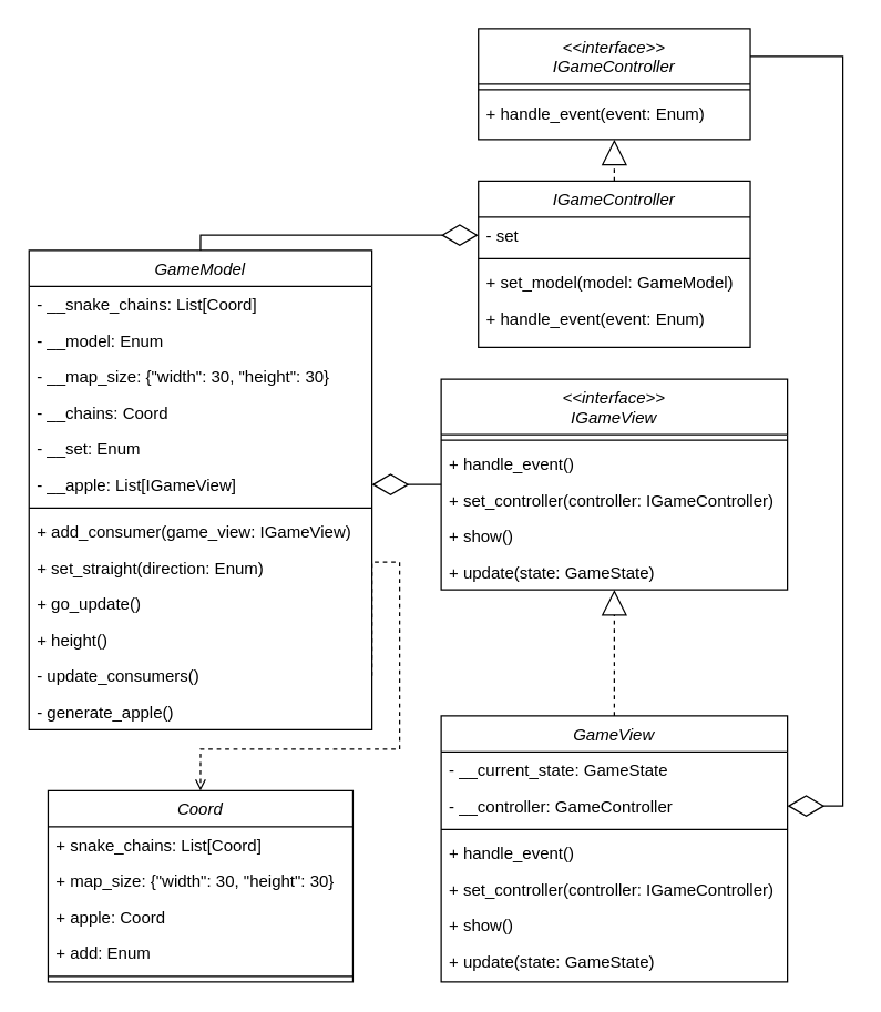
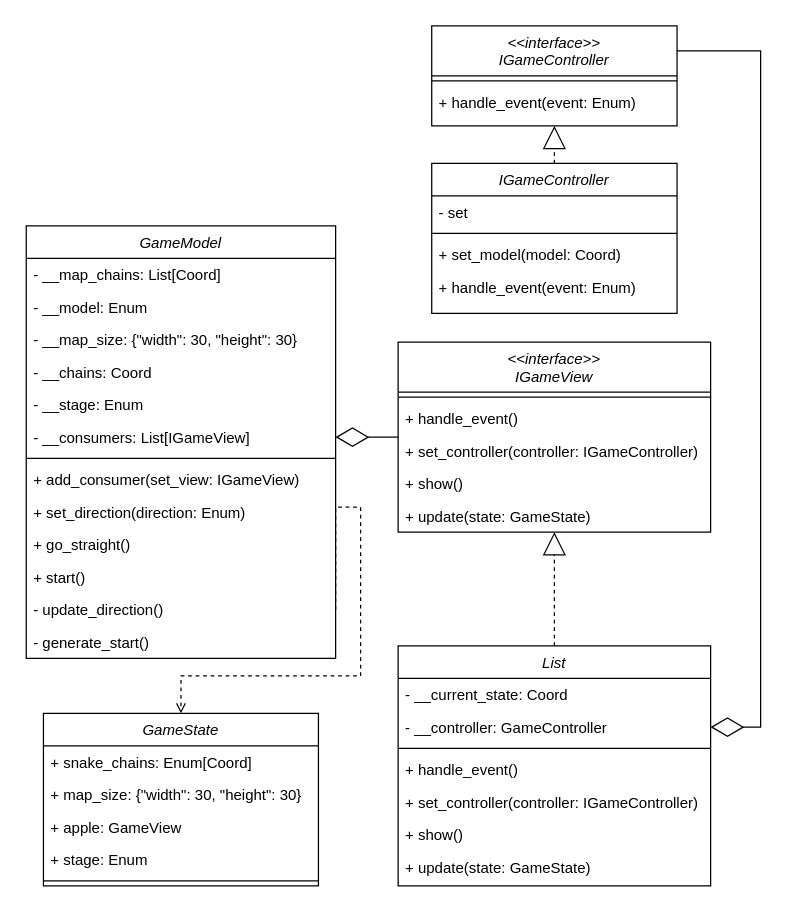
  <mxCell id="0" />
  <mxCell id="1" parent="0" />
  <mxCell id="2" value="IGameController" style="swimlane;fontStyle=2;align=center;verticalAlign=top;childLayout=stackLayout;horizontal=1;startSize=26;horizontalStack=0;resizeParent=1;resizeLast=0;collapsible=1;marginBottom=0;rounded=0;shadow=0;strokeWidth=1;" parent="1" vertex="1"><mxGeometry x="344.88" y="130" width="196.25" height="120" as="geometry"><mxRectangle x="230" y="140" width="160" height="26" as="alternateBounds" /></mxGeometry></mxCell>
  <mxCell id="3" value="- set" style="text;align=left;verticalAlign=top;spacingLeft=4;spacingRight=4;overflow=hidden;rotatable=0;points=[[0,0.5],[1,0.5]];portConstraint=eastwest;" vertex="1" parent="2"><mxGeometry y="26" width="196.25" height="26" as="geometry" /></mxCell>
  <mxCell id="4" value="" style="line;html=1;strokeWidth=1;align=left;verticalAlign=middle;spacingTop=-1;spacingLeft=3;spacingRight=3;rotatable=0;labelPosition=right;points=[];portConstraint=eastwest;" parent="2" vertex="1"><mxGeometry y="52" width="196.25" height="8" as="geometry" /></mxCell>
- <mxCell id="5" value="+ set_model(model: GameModel)" style="text;align=left;verticalAlign=top;spacingLeft=4;spacingRight=4;overflow=hidden;rotatable=0;points=[[0,0.5],[1,0.5]];portConstraint=eastwest;" vertex="1" parent="2"><mxGeometry y="60" width="196.25" height="26" as="geometry" /></mxCell>
+ <mxCell id="5" value="+ set_model(model: Coord)" style="text;align=left;verticalAlign=top;spacingLeft=4;spacingRight=4;overflow=hidden;rotatable=0;points=[[0,0.5],[1,0.5]];portConstraint=eastwest;" vertex="1" parent="2"><mxGeometry y="60" width="196.25" height="26" as="geometry" /></mxCell>
  <mxCell id="6" value="+ handle_event(event: Enum)" style="text;align=left;verticalAlign=top;spacingLeft=4;spacingRight=4;overflow=hidden;rotatable=0;points=[[0,0.5],[1,0.5]];portConstraint=eastwest;" vertex="1" parent="2"><mxGeometry y="86" width="196.25" height="26" as="geometry" /></mxCell>
  <mxCell id="7" style="edgeStyle=orthogonalEdgeStyle;rounded=0;orthogonalLoop=1;jettySize=auto;html=1;dashed=1;entryX=0.5;entryY=0;entryDx=0;entryDy=0;exitX=1;exitY=0.5;exitDx=0;exitDy=0;endArrow=open;" edge="1" parent="1" source="20" target="31"><mxGeometry relative="1" as="geometry"><Array as="points"><mxPoint x="268" y="405" /><mxPoint x="288" y="405" /><mxPoint x="288" y="540" /><mxPoint x="144" y="540" /></Array></mxGeometry></mxCell>
  <mxCell id="8" value="GameModel" style="swimlane;fontStyle=2;align=center;verticalAlign=top;childLayout=stackLayout;horizontal=1;startSize=26;horizontalStack=0;resizeParent=1;resizeLast=0;collapsible=1;marginBottom=0;rounded=0;shadow=0;strokeWidth=1;" parent="1" vertex="1"><mxGeometry x="20.5" y="180" width="247.5" height="346" as="geometry"><mxRectangle x="340" y="380" width="170" height="26" as="alternateBounds" /></mxGeometry></mxCell>
- <mxCell id="9" value="- __snake_chains: List[Coord]" style="text;align=left;verticalAlign=top;spacingLeft=4;spacingRight=4;overflow=hidden;rotatable=0;points=[[0,0.5],[1,0.5]];portConstraint=eastwest;" parent="8" vertex="1"><mxGeometry y="26" width="247.5" height="26" as="geometry" /></mxCell>
+ <mxCell id="9" value="- __map_chains: List[Coord]" style="text;align=left;verticalAlign=top;spacingLeft=4;spacingRight=4;overflow=hidden;rotatable=0;points=[[0,0.5],[1,0.5]];portConstraint=eastwest;" parent="8" vertex="1"><mxGeometry y="26" width="247.5" height="26" as="geometry" /></mxCell>
  <mxCell id="10" value="- __model: Enum" style="text;align=left;verticalAlign=top;spacingLeft=4;spacingRight=4;overflow=hidden;rotatable=0;points=[[0,0.5],[1,0.5]];portConstraint=eastwest;" vertex="1" parent="8"><mxGeometry y="52" width="247.5" height="26" as="geometry" /></mxCell>
  <mxCell id="11" value="- __map_size: {&quot;width&quot;: 30, &quot;height&quot;: 30}" style="text;align=left;verticalAlign=top;spacingLeft=4;spacingRight=4;overflow=hidden;rotatable=0;points=[[0,0.5],[1,0.5]];portConstraint=eastwest;" vertex="1" parent="8"><mxGeometry y="78" width="247.5" height="26" as="geometry" /></mxCell>
  <mxCell id="12" value="- __chains: Coord" style="text;align=left;verticalAlign=top;spacingLeft=4;spacingRight=4;overflow=hidden;rotatable=0;points=[[0,0.5],[1,0.5]];portConstraint=eastwest;" vertex="1" parent="8"><mxGeometry y="104" width="247.5" height="26" as="geometry" /></mxCell>
- <mxCell id="13" value="- __set: Enum" style="text;align=left;verticalAlign=top;spacingLeft=4;spacingRight=4;overflow=hidden;rotatable=0;points=[[0,0.5],[1,0.5]];portConstraint=eastwest;" vertex="1" parent="8"><mxGeometry y="130" width="247.5" height="26" as="geometry" /></mxCell>
- <mxCell id="14" value="- __apple: List[IGameView]" style="text;align=left;verticalAlign=top;spacingLeft=4;spacingRight=4;overflow=hidden;rotatable=0;points=[[0,0.5],[1,0.5]];portConstraint=eastwest;" vertex="1" parent="8"><mxGeometry y="156" width="247.5" height="26" as="geometry" /></mxCell>
+ <mxCell id="13" value="- __stage: Enum" style="text;align=left;verticalAlign=top;spacingLeft=4;spacingRight=4;overflow=hidden;rotatable=0;points=[[0,0.5],[1,0.5]];portConstraint=eastwest;" vertex="1" parent="8"><mxGeometry y="130" width="247.5" height="26" as="geometry" /></mxCell>
+ <mxCell id="14" value="- __consumers: List[IGameView]" style="text;align=left;verticalAlign=top;spacingLeft=4;spacingRight=4;overflow=hidden;rotatable=0;points=[[0,0.5],[1,0.5]];portConstraint=eastwest;" vertex="1" parent="8"><mxGeometry y="156" width="247.5" height="26" as="geometry" /></mxCell>
  <mxCell id="15" value="" style="line;html=1;strokeWidth=1;align=left;verticalAlign=middle;spacingTop=-1;spacingLeft=3;spacingRight=3;rotatable=0;labelPosition=right;points=[];portConstraint=eastwest;" parent="8" vertex="1"><mxGeometry y="182" width="247.5" height="8" as="geometry" /></mxCell>
- <mxCell id="16" value="+ add_consumer(game_view: IGameView)" style="text;align=left;verticalAlign=top;spacingLeft=4;spacingRight=4;overflow=hidden;rotatable=0;points=[[0,0.5],[1,0.5]];portConstraint=eastwest;" vertex="1" parent="8"><mxGeometry y="190" width="247.5" height="26" as="geometry" /></mxCell>
- <mxCell id="17" value="+ set_straight(direction: Enum)" style="text;align=left;verticalAlign=top;spacingLeft=4;spacingRight=4;overflow=hidden;rotatable=0;points=[[0,0.5],[1,0.5]];portConstraint=eastwest;" vertex="1" parent="8"><mxGeometry y="216" width="247.5" height="26" as="geometry" /></mxCell>
- <mxCell id="18" value="+ go_update()" style="text;align=left;verticalAlign=top;spacingLeft=4;spacingRight=4;overflow=hidden;rotatable=0;points=[[0,0.5],[1,0.5]];portConstraint=eastwest;" vertex="1" parent="8"><mxGeometry y="242" width="247.5" height="26" as="geometry" /></mxCell>
- <mxCell id="19" value="+ height()" style="text;align=left;verticalAlign=top;spacingLeft=4;spacingRight=4;overflow=hidden;rotatable=0;points=[[0,0.5],[1,0.5]];portConstraint=eastwest;" vertex="1" parent="8"><mxGeometry y="268" width="247.5" height="26" as="geometry" /></mxCell>
- <mxCell id="20" value="- update_consumers()" style="text;align=left;verticalAlign=top;spacingLeft=4;spacingRight=4;overflow=hidden;rotatable=0;points=[[0,0.5],[1,0.5]];portConstraint=eastwest;" vertex="1" parent="8"><mxGeometry y="294" width="247.5" height="26" as="geometry" /></mxCell>
- <mxCell id="21" value="- generate_apple()" style="text;align=left;verticalAlign=top;spacingLeft=4;spacingRight=4;overflow=hidden;rotatable=0;points=[[0,0.5],[1,0.5]];portConstraint=eastwest;" vertex="1" parent="8"><mxGeometry y="320" width="247.5" height="26" as="geometry" /></mxCell>
- <mxCell id="22" value="GameView" style="swimlane;fontStyle=2;align=center;verticalAlign=top;childLayout=stackLayout;horizontal=1;startSize=26;horizontalStack=0;resizeParent=1;resizeLast=0;collapsible=1;marginBottom=0;rounded=0;shadow=0;strokeWidth=1;" vertex="1" parent="1"><mxGeometry x="318" y="516" width="250" height="192" as="geometry"><mxRectangle x="550" y="140" width="160" height="26" as="alternateBounds" /></mxGeometry></mxCell>
- <mxCell id="23" value="- __current_state: GameState" style="text;align=left;verticalAlign=top;spacingLeft=4;spacingRight=4;overflow=hidden;rotatable=0;points=[[0,0.5],[1,0.5]];portConstraint=eastwest;" vertex="1" parent="22"><mxGeometry y="26" width="250" height="26" as="geometry" /></mxCell>
+ <mxCell id="16" value="+ add_consumer(set_view: IGameView)" style="text;align=left;verticalAlign=top;spacingLeft=4;spacingRight=4;overflow=hidden;rotatable=0;points=[[0,0.5],[1,0.5]];portConstraint=eastwest;" vertex="1" parent="8"><mxGeometry y="190" width="247.5" height="26" as="geometry" /></mxCell>
+ <mxCell id="17" value="+ set_direction(direction: Enum)" style="text;align=left;verticalAlign=top;spacingLeft=4;spacingRight=4;overflow=hidden;rotatable=0;points=[[0,0.5],[1,0.5]];portConstraint=eastwest;" vertex="1" parent="8"><mxGeometry y="216" width="247.5" height="26" as="geometry" /></mxCell>
+ <mxCell id="18" value="+ go_straight()" style="text;align=left;verticalAlign=top;spacingLeft=4;spacingRight=4;overflow=hidden;rotatable=0;points=[[0,0.5],[1,0.5]];portConstraint=eastwest;" vertex="1" parent="8"><mxGeometry y="242" width="247.5" height="26" as="geometry" /></mxCell>
+ <mxCell id="19" value="+ start()" style="text;align=left;verticalAlign=top;spacingLeft=4;spacingRight=4;overflow=hidden;rotatable=0;points=[[0,0.5],[1,0.5]];portConstraint=eastwest;" vertex="1" parent="8"><mxGeometry y="268" width="247.5" height="26" as="geometry" /></mxCell>
+ <mxCell id="20" value="- update_direction()" style="text;align=left;verticalAlign=top;spacingLeft=4;spacingRight=4;overflow=hidden;rotatable=0;points=[[0,0.5],[1,0.5]];portConstraint=eastwest;" vertex="1" parent="8"><mxGeometry y="294" width="247.5" height="26" as="geometry" /></mxCell>
+ <mxCell id="21" value="- generate_start()" style="text;align=left;verticalAlign=top;spacingLeft=4;spacingRight=4;overflow=hidden;rotatable=0;points=[[0,0.5],[1,0.5]];portConstraint=eastwest;" vertex="1" parent="8"><mxGeometry y="320" width="247.5" height="26" as="geometry" /></mxCell>
+ <mxCell id="22" value="List" style="swimlane;fontStyle=2;align=center;verticalAlign=top;childLayout=stackLayout;horizontal=1;startSize=26;horizontalStack=0;resizeParent=1;resizeLast=0;collapsible=1;marginBottom=0;rounded=0;shadow=0;strokeWidth=1;" vertex="1" parent="1"><mxGeometry x="318" y="516" width="250" height="192" as="geometry"><mxRectangle x="550" y="140" width="160" height="26" as="alternateBounds" /></mxGeometry></mxCell>
+ <mxCell id="23" value="- __current_state: Coord" style="text;align=left;verticalAlign=top;spacingLeft=4;spacingRight=4;overflow=hidden;rotatable=0;points=[[0,0.5],[1,0.5]];portConstraint=eastwest;" vertex="1" parent="22"><mxGeometry y="26" width="250" height="26" as="geometry" /></mxCell>
  <mxCell id="24" value="- __controller: GameController" style="text;align=left;verticalAlign=top;spacingLeft=4;spacingRight=4;overflow=hidden;rotatable=0;points=[[0,0.5],[1,0.5]];portConstraint=eastwest;" vertex="1" parent="22"><mxGeometry y="52" width="250" height="26" as="geometry" /></mxCell>
  <mxCell id="25" value="" style="line;html=1;strokeWidth=1;align=left;verticalAlign=middle;spacingTop=-1;spacingLeft=3;spacingRight=3;rotatable=0;labelPosition=right;points=[];portConstraint=eastwest;" vertex="1" parent="22"><mxGeometry y="78" width="250" height="8" as="geometry" /></mxCell>
  <mxCell id="26" value="+ handle_event()" style="text;align=left;verticalAlign=top;spacingLeft=4;spacingRight=4;overflow=hidden;rotatable=0;points=[[0,0.5],[1,0.5]];portConstraint=eastwest;" vertex="1" parent="22"><mxGeometry y="86" width="250" height="26" as="geometry" /></mxCell>
  <mxCell id="27" value="+ set_controller(controller: IGameController)" style="text;align=left;verticalAlign=top;spacingLeft=4;spacingRight=4;overflow=hidden;rotatable=0;points=[[0,0.5],[1,0.5]];portConstraint=eastwest;" vertex="1" parent="22"><mxGeometry y="112" width="250" height="26" as="geometry" /></mxCell>
  <mxCell id="28" value="+ show()" style="text;align=left;verticalAlign=top;spacingLeft=4;spacingRight=4;overflow=hidden;rotatable=0;points=[[0,0.5],[1,0.5]];portConstraint=eastwest;" vertex="1" parent="22"><mxGeometry y="138" width="250" height="26" as="geometry" /></mxCell>
  <mxCell id="29" value="+ update(state: GameState)" style="text;align=left;verticalAlign=top;spacingLeft=4;spacingRight=4;overflow=hidden;rotatable=0;points=[[0,0.5],[1,0.5]];portConstraint=eastwest;" vertex="1" parent="22"><mxGeometry y="164" width="250" height="26" as="geometry" /></mxCell>
  <mxCell id="30" value="" style="endArrow=block;endSize=16;endFill=0;html=1;rounded=0;exitX=0.5;exitY=0;exitDx=0;exitDy=0;entryX=0.5;entryY=1;entryDx=0;entryDy=0;dashed=1;" edge="1" parent="1" source="22" target="37"><mxGeometry width="160" relative="1" as="geometry"><mxPoint x="66" y="338" as="sourcePoint" /><mxPoint x="413" y="190" as="targetPoint" /></mxGeometry></mxCell>
- <mxCell id="31" value="Coord" style="swimlane;fontStyle=2;align=center;verticalAlign=top;childLayout=stackLayout;horizontal=1;startSize=26;horizontalStack=0;resizeParent=1;resizeLast=0;collapsible=1;marginBottom=0;rounded=0;shadow=0;strokeWidth=1;" vertex="1" parent="1"><mxGeometry x="34.25" y="570" width="220" height="138" as="geometry"><mxRectangle x="550" y="140" width="160" height="26" as="alternateBounds" /></mxGeometry></mxCell>
- <mxCell id="32" value="+ snake_chains: List[Coord]" style="text;align=left;verticalAlign=top;spacingLeft=4;spacingRight=4;overflow=hidden;rotatable=0;points=[[0,0.5],[1,0.5]];portConstraint=eastwest;" vertex="1" parent="31"><mxGeometry y="26" width="220" height="26" as="geometry" /></mxCell>
+ <mxCell id="31" value="GameState" style="swimlane;fontStyle=2;align=center;verticalAlign=top;childLayout=stackLayout;horizontal=1;startSize=26;horizontalStack=0;resizeParent=1;resizeLast=0;collapsible=1;marginBottom=0;rounded=0;shadow=0;strokeWidth=1;" vertex="1" parent="1"><mxGeometry x="34.25" y="570" width="220" height="138" as="geometry"><mxRectangle x="550" y="140" width="160" height="26" as="alternateBounds" /></mxGeometry></mxCell>
+ <mxCell id="32" value="+ snake_chains: Enum[Coord]" style="text;align=left;verticalAlign=top;spacingLeft=4;spacingRight=4;overflow=hidden;rotatable=0;points=[[0,0.5],[1,0.5]];portConstraint=eastwest;" vertex="1" parent="31"><mxGeometry y="26" width="220" height="26" as="geometry" /></mxCell>
  <mxCell id="33" value="+ map_size: {&quot;width&quot;: 30, &quot;height&quot;: 30}" style="text;align=left;verticalAlign=top;spacingLeft=4;spacingRight=4;overflow=hidden;rotatable=0;points=[[0,0.5],[1,0.5]];portConstraint=eastwest;" vertex="1" parent="31"><mxGeometry y="52" width="220" height="26" as="geometry" /></mxCell>
- <mxCell id="34" value="+ apple: Coord" style="text;align=left;verticalAlign=top;spacingLeft=4;spacingRight=4;overflow=hidden;rotatable=0;points=[[0,0.5],[1,0.5]];portConstraint=eastwest;" vertex="1" parent="31"><mxGeometry y="78" width="220" height="26" as="geometry" /></mxCell>
- <mxCell id="35" value="+ add: Enum" style="text;align=left;verticalAlign=top;spacingLeft=4;spacingRight=4;overflow=hidden;rotatable=0;points=[[0,0.5],[1,0.5]];portConstraint=eastwest;" vertex="1" parent="31"><mxGeometry y="104" width="220" height="26" as="geometry" /></mxCell>
+ <mxCell id="34" value="+ apple: GameView" style="text;align=left;verticalAlign=top;spacingLeft=4;spacingRight=4;overflow=hidden;rotatable=0;points=[[0,0.5],[1,0.5]];portConstraint=eastwest;" vertex="1" parent="31"><mxGeometry y="78" width="220" height="26" as="geometry" /></mxCell>
+ <mxCell id="35" value="+ stage: Enum" style="text;align=left;verticalAlign=top;spacingLeft=4;spacingRight=4;overflow=hidden;rotatable=0;points=[[0,0.5],[1,0.5]];portConstraint=eastwest;" vertex="1" parent="31"><mxGeometry y="104" width="220" height="26" as="geometry" /></mxCell>
  <mxCell id="36" value="" style="line;html=1;strokeWidth=1;align=left;verticalAlign=middle;spacingTop=-1;spacingLeft=3;spacingRight=3;rotatable=0;labelPosition=right;points=[];portConstraint=eastwest;" vertex="1" parent="31"><mxGeometry y="130" width="220" height="8" as="geometry" /></mxCell>
  <mxCell id="37" value="&lt;&lt;interface&gt;&gt;&#10;IGameView" style="swimlane;fontStyle=2;align=center;verticalAlign=top;childLayout=stackLayout;horizontal=1;startSize=40;horizontalStack=0;resizeParent=1;resizeLast=0;collapsible=1;marginBottom=0;rounded=0;shadow=0;strokeWidth=1;" vertex="1" parent="1"><mxGeometry x="318" y="273" width="250" height="152" as="geometry"><mxRectangle x="550" y="140" width="160" height="26" as="alternateBounds" /></mxGeometry></mxCell>
  <mxCell id="38" value="" style="line;html=1;strokeWidth=1;align=left;verticalAlign=middle;spacingTop=-1;spacingLeft=3;spacingRight=3;rotatable=0;labelPosition=right;points=[];portConstraint=eastwest;" vertex="1" parent="37"><mxGeometry y="40" width="250" height="8" as="geometry" /></mxCell>
  <mxCell id="39" value="+ handle_event()" style="text;align=left;verticalAlign=top;spacingLeft=4;spacingRight=4;overflow=hidden;rotatable=0;points=[[0,0.5],[1,0.5]];portConstraint=eastwest;" vertex="1" parent="37"><mxGeometry y="48" width="250" height="26" as="geometry" /></mxCell>
  <mxCell id="40" value="+ set_controller(controller: IGameController)" style="text;align=left;verticalAlign=top;spacingLeft=4;spacingRight=4;overflow=hidden;rotatable=0;points=[[0,0.5],[1,0.5]];portConstraint=eastwest;" vertex="1" parent="37"><mxGeometry y="74" width="250" height="26" as="geometry" /></mxCell>
  <mxCell id="41" value="+ show()" style="text;align=left;verticalAlign=top;spacingLeft=4;spacingRight=4;overflow=hidden;rotatable=0;points=[[0,0.5],[1,0.5]];portConstraint=eastwest;" vertex="1" parent="37"><mxGeometry y="100" width="250" height="26" as="geometry" /></mxCell>
  <mxCell id="42" value="+ update(state: GameState)" style="text;align=left;verticalAlign=top;spacingLeft=4;spacingRight=4;overflow=hidden;rotatable=0;points=[[0,0.5],[1,0.5]];portConstraint=eastwest;" vertex="1" parent="37"><mxGeometry y="126" width="250" height="26" as="geometry" /></mxCell>
  <mxCell id="43" value="" style="endArrow=diamondThin;endFill=0;endSize=24;html=1;rounded=0;entryX=1;entryY=0.5;entryDx=0;entryDy=0;exitX=0;exitY=0.5;exitDx=0;exitDy=0;edgeStyle=orthogonalEdgeStyle;" edge="1" parent="1" source="37" target="14"><mxGeometry width="160" relative="1" as="geometry"><mxPoint x="383" y="470" as="sourcePoint" /><mxPoint x="503" y="400" as="targetPoint" /></mxGeometry></mxCell>
  <mxCell id="44" value="&lt;&lt;interface&gt;&gt;&#10;IGameController" style="swimlane;fontStyle=2;align=center;verticalAlign=top;childLayout=stackLayout;horizontal=1;startSize=40;horizontalStack=0;resizeParent=1;resizeLast=0;collapsible=1;marginBottom=0;rounded=0;shadow=0;strokeWidth=1;" vertex="1" parent="1"><mxGeometry x="344.88" y="20" width="196.25" height="80" as="geometry"><mxRectangle x="230" y="140" width="160" height="26" as="alternateBounds" /></mxGeometry></mxCell>
  <mxCell id="45" value="" style="line;html=1;strokeWidth=1;align=left;verticalAlign=middle;spacingTop=-1;spacingLeft=3;spacingRight=3;rotatable=0;labelPosition=right;points=[];portConstraint=eastwest;" vertex="1" parent="44"><mxGeometry y="40" width="196.25" height="8" as="geometry" /></mxCell>
  <mxCell id="46" value="+ handle_event(event: Enum)" style="text;align=left;verticalAlign=top;spacingLeft=4;spacingRight=4;overflow=hidden;rotatable=0;points=[[0,0.5],[1,0.5]];portConstraint=eastwest;" vertex="1" parent="44"><mxGeometry y="48" width="196.25" height="26" as="geometry" /></mxCell>
- <mxCell id="47" value="" style="endArrow=diamondThin;endFill=0;endSize=24;html=1;rounded=0;entryX=0;entryY=0.5;entryDx=0;entryDy=0;exitX=0.5;exitY=0;exitDx=0;exitDy=0;edgeStyle=orthogonalEdgeStyle;" edge="1" parent="1" source="8" target="3"><mxGeometry width="160" relative="1" as="geometry"><mxPoint x="383" y="500" as="sourcePoint" /><mxPoint x="458" y="239" as="targetPoint" /><Array as="points"><mxPoint x="144" y="169" /></Array></mxGeometry></mxCell>
  <mxCell id="48" value="" style="endArrow=block;endSize=16;endFill=0;html=1;rounded=0;exitX=0.5;exitY=0;exitDx=0;exitDy=0;dashed=1;entryX=0.5;entryY=1;entryDx=0;entryDy=0;edgeStyle=orthogonalEdgeStyle;" edge="1" parent="1" source="2" target="44"><mxGeometry width="160" relative="1" as="geometry"><mxPoint x="766.13" y="480" as="sourcePoint" /><mxPoint x="462.13" y="-80" as="targetPoint" /></mxGeometry></mxCell>
  <mxCell id="49" value="" style="endArrow=diamondThin;endFill=0;endSize=24;html=1;rounded=0;entryX=1;entryY=0.5;entryDx=0;entryDy=0;exitX=1;exitY=0.25;exitDx=0;exitDy=0;edgeStyle=orthogonalEdgeStyle;" edge="1" parent="1" source="44" target="24"><mxGeometry width="160" relative="1" as="geometry"><mxPoint x="154" y="160" as="sourcePoint" /><mxPoint x="112" y="-223" as="targetPoint" /><Array as="points"><mxPoint x="608" y="40" /><mxPoint x="608" y="581" /></Array></mxGeometry></mxCell>
